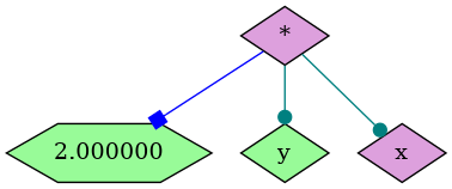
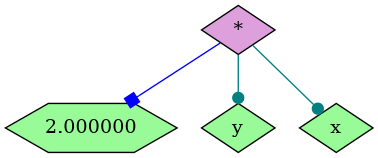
  digraph {
    node [fillcolor=plum shape=diamond style=filled]
    edge [color=teal arrowhead=dot]
    n1 [label="*"]
    n2 [fillcolor=palegreen label=2.000000 shape=hexagon]
    n3 [fillcolor=palegreen label=y]
-   n4 [label=x]
+   n4 [fillcolor=palegreen label=x]
    n1 -> n2 [color=blue arrowhead=box]
    n1 -> n3
    n1 -> n4
  }
